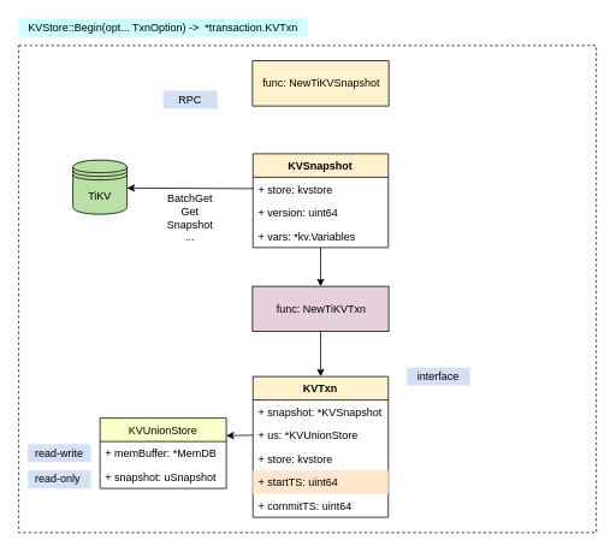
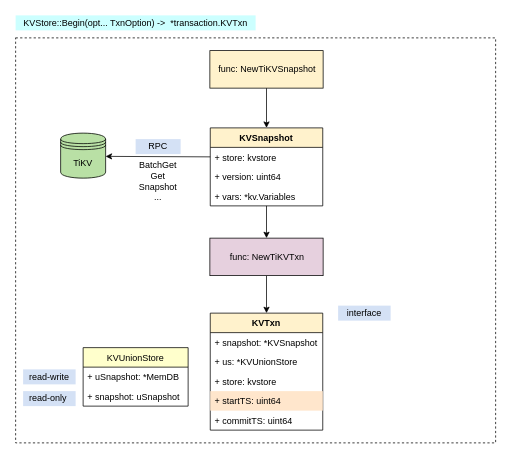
  <mxCell id="0" />
  <mxCell id="1" parent="0" />
+ <mxCell id="2" style="edgeStyle=orthogonalEdgeStyle;rounded=0;orthogonalLoop=1;jettySize=auto;html=1;exitX=0.5;exitY=1;exitDx=0;exitDy=0;entryX=0.5;entryY=0;entryDx=0;entryDy=0;" edge="1" parent="1" source="3" target="17"><mxGeometry relative="1" as="geometry"><mxPoint x="355" y="167" as="targetPoint" /></mxGeometry></mxCell>
  <mxCell id="3" value="&lt;span style=&quot;font-size: 12px;&quot;&gt;func: NewTiKVSnapshot&lt;/span&gt;" style="html=1;fillColor=#fff2cc;" diagramCategory="uml" diagramName="Interface" vertex="1" parent="1"><mxGeometry x="279" y="67" width="151" height="50" as="geometry" /></mxCell>
  <mxCell id="4" style="edgeStyle=orthogonalEdgeStyle;rounded=0;orthogonalLoop=1;jettySize=auto;html=1;exitX=0.5;exitY=1;exitDx=0;exitDy=0;" edge="1" parent="1"><mxGeometry relative="1" as="geometry"><mxPoint x="85" y="225" as="sourcePoint" /><mxPoint x="85" y="225" as="targetPoint" /></mxGeometry></mxCell>
  <mxCell id="5" value="" style="endArrow=classic;html=1;entryX=1;entryY=0.5;entryDx=0;entryDy=0;" diagramCategory="general" diagramName="DirectionalConnector" edge="1" parent="1" source="18"><mxGeometry width="50" height="50" relative="1" as="geometry"><mxPoint x="390" y="297" as="sourcePoint" /><mxPoint x="140" y="208" as="targetPoint" /></mxGeometry></mxCell>
  <mxCell id="6" value="BatchGet&lt;br /&gt;Get&lt;br /&gt;Snapshot&lt;br /&gt;..." style="text;html=1;strokeColor=none;fillColor=none;align=center;verticalAlign=middle;whiteSpace=wrap;rounded=0;" diagramCategory="general" diagramName="text" vertex="1" parent="1"><mxGeometry x="180" y="221" width="60" height="40" as="geometry" /></mxCell>
  <mxCell id="7" value="TiKV" style="shape=datastore;whiteSpace=wrap;html=1;fillColor=#B9E0A5;" diagramCategory="advanced" diagramName="DataStorage" vertex="1" parent="1"><mxGeometry x="80" y="177" width="60" height="60" as="geometry" /></mxCell>
  <mxCell id="8" style="edgeStyle=orthogonalEdgeStyle;rounded=0;orthogonalLoop=1;jettySize=auto;html=1;entryX=0.5;entryY=0;entryDx=0;entryDy=0;" edge="1" parent="1" source="9" target="11"><mxGeometry relative="1" as="geometry" /></mxCell>
  <mxCell id="9" value="&lt;span style=&quot;font-size: 12px;&quot;&gt;func: NewTiKVTxn&lt;/span&gt;" style="html=1;fillColor=#E6D0DE;" diagramCategory="uml" diagramName="Interface" vertex="1" parent="1"><mxGeometry x="279" y="317" width="151" height="50" as="geometry" /></mxCell>
  <mxCell id="10" style="edgeStyle=orthogonalEdgeStyle;rounded=0;orthogonalLoop=1;jettySize=auto;html=1;exitX=0.5;exitY=1;exitDx=0;exitDy=0;entryX=0.5;entryY=0;entryDx=0;entryDy=0;" edge="1" parent="1" source="17" target="9"><mxGeometry relative="1" as="geometry"><mxPoint x="348.42" y="349" as="targetPoint" /><mxPoint x="348.42" y="297" as="sourcePoint" /></mxGeometry></mxCell>
  <mxCell id="11" value="KVTxn" style="swimlane;fontStyle=1;align=center;verticalAlign=top;childLayout=stackLayout;horizontal=1;startSize=26;horizontalStack=0;resizeParent=1;resizeParentMax=0;resizeLast=0;collapsible=1;marginBottom=0;fillColor=#FFF2CC;" diagramCategory="uml" diagramName="Class" vertex="1" parent="1"><mxGeometry x="279.5" y="417" width="150" height="156" as="geometry" /></mxCell>
  <mxCell id="12" value="+ snapshot: *KVSnapshot" style="text;strokeColor=none;fillColor=none;align=left;verticalAlign=top;spacingLeft=4;spacingRight=4;overflow=hidden;rotatable=0;points=[[0,0.5],[1,0.5]];portConstraint=eastwest;" vertex="1" parent="11"><mxGeometry y="26" width="150" height="26" as="geometry" /></mxCell>
  <mxCell id="13" value="+ us: *KVUnionStore" style="text;strokeColor=none;fillColor=none;align=left;verticalAlign=top;spacingLeft=4;spacingRight=4;overflow=hidden;rotatable=0;points=[[0,0.5],[1,0.5]];portConstraint=eastwest;" vertex="1" parent="11"><mxGeometry y="52" width="150" height="26" as="geometry" /></mxCell>
  <mxCell id="14" value="+ store: kvstore" style="text;strokeColor=none;fillColor=none;align=left;verticalAlign=top;spacingLeft=4;spacingRight=4;overflow=hidden;rotatable=0;points=[[0,0.5],[1,0.5]];portConstraint=eastwest;" vertex="1" parent="11"><mxGeometry y="78" width="150" height="26" as="geometry" /></mxCell>
  <mxCell id="15" value="+ startTS: uint64" style="text;strokeColor=none;fillColor=#FFE6CC;align=left;verticalAlign=top;spacingLeft=4;spacingRight=4;overflow=hidden;rotatable=0;points=[[0,0.5],[1,0.5]];portConstraint=eastwest;" vertex="1" parent="11"><mxGeometry y="104" width="150" height="26" as="geometry" /></mxCell>
  <mxCell id="16" value="+ commitTS: uint64" style="text;strokeColor=none;fillColor=none;align=left;verticalAlign=top;spacingLeft=4;spacingRight=4;overflow=hidden;rotatable=0;points=[[0,0.5],[1,0.5]];portConstraint=eastwest;" vertex="1" parent="11"><mxGeometry y="130" width="150" height="26" as="geometry" /></mxCell>
  <mxCell id="17" value="KVSnapshot" style="swimlane;fontStyle=1;childLayout=stackLayout;horizontal=1;startSize=26;fillColor=#FFF2CC;horizontalStack=0;resizeParent=1;resizeParentMax=0;resizeLast=0;collapsible=1;marginBottom=0;" diagramCategory="uml" diagramName="Class2" vertex="1" parent="1"><mxGeometry x="279.5" y="170" width="150" height="104" as="geometry" /></mxCell>
  <mxCell id="18" value="+ store: kvstore" style="text;strokeColor=none;fillColor=none;align=left;verticalAlign=top;spacingLeft=4;spacingRight=4;overflow=hidden;rotatable=0;points=[[0,0.5],[1,0.5]];portConstraint=eastwest;" vertex="1" parent="17"><mxGeometry y="26" width="150" height="26" as="geometry" /></mxCell>
  <mxCell id="19" value="+ version: uint64" style="text;strokeColor=none;fillColor=none;align=left;verticalAlign=top;spacingLeft=4;spacingRight=4;overflow=hidden;rotatable=0;points=[[0,0.5],[1,0.5]];portConstraint=eastwest;" vertex="1" parent="17"><mxGeometry y="52" width="150" height="26" as="geometry" /></mxCell>
  <mxCell id="20" value="+ vars: *kv.Variables" style="text;strokeColor=none;fillColor=none;align=left;verticalAlign=top;spacingLeft=4;spacingRight=4;overflow=hidden;rotatable=0;points=[[0,0.5],[1,0.5]];portConstraint=eastwest;" vertex="1" parent="17"><mxGeometry y="78" width="150" height="26" as="geometry" /></mxCell>
  <mxCell id="21" value="read-only " style="text;html=1;strokeColor=none;fillColor=#D4E1F5;align=center;verticalAlign=middle;whiteSpace=wrap;rounded=0;" diagramCategory="general" diagramName="text" vertex="1" parent="1"><mxGeometry x="30" y="521" width="70" height="20" as="geometry" /></mxCell>
  <mxCell id="22" value="read-write" style="text;html=1;strokeColor=none;fillColor=#D4E1F5;align=center;verticalAlign=middle;whiteSpace=wrap;rounded=0;" diagramCategory="general" diagramName="text" vertex="1" parent="1"><mxGeometry x="30" y="492" width="70" height="20" as="geometry" /></mxCell>
- <mxCell id="23" value="RPC" style="text;html=1;strokeColor=none;fillColor=#D4E1F5;align=center;verticalAlign=middle;whiteSpace=wrap;rounded=0;" diagramCategory="general" diagramName="text" vertex="1" parent="1"><mxGeometry x="180" y="100" width="60" height="20" as="geometry" /></mxCell>
+ <mxCell id="23" value="RPC" style="text;html=1;strokeColor=none;fillColor=#D4E1F5;align=center;verticalAlign=middle;whiteSpace=wrap;rounded=0;" diagramCategory="general" diagramName="text" vertex="1" parent="1"><mxGeometry x="180" y="185" width="60" height="20" as="geometry" /></mxCell>
  <mxCell id="24" value="KVStore::Begin(opt... TxnOption) -&amp;gt;  *transaction.KVTxn" style="text;html=1;strokeColor=none;fillColor=#CCFFFF;align=center;verticalAlign=middle;whiteSpace=wrap;rounded=0;" diagramCategory="general" diagramName="text" vertex="1" parent="1"><mxGeometry x="20" y="20" width="320" height="20" as="geometry" /></mxCell>
  <mxCell id="25" value="KVUnionStore" style="swimlane;fontStyle=0;childLayout=stackLayout;horizontal=1;startSize=26;fillColor=#FFFFCC;horizontalStack=0;resizeParent=1;resizeParentMax=0;resizeLast=0;collapsible=1;marginBottom=0;" diagramCategory="uml" diagramName="Class2" vertex="1" parent="1"><mxGeometry x="110" y="463" width="140" height="78" as="geometry" /></mxCell>
- <mxCell id="26" value="+ memBuffer: *MemDB" style="text;strokeColor=none;fillColor=none;align=left;verticalAlign=top;spacingLeft=4;spacingRight=4;overflow=hidden;rotatable=0;points=[[0,0.5],[1,0.5]];portConstraint=eastwest;" vertex="1" parent="25"><mxGeometry y="26" width="140" height="26" as="geometry" /></mxCell>
+ <mxCell id="26" value="+ uSnapshot: *MemDB" style="text;strokeColor=none;fillColor=none;align=left;verticalAlign=top;spacingLeft=4;spacingRight=4;overflow=hidden;rotatable=0;points=[[0,0.5],[1,0.5]];portConstraint=eastwest;" vertex="1" parent="25"><mxGeometry y="26" width="140" height="26" as="geometry" /></mxCell>
  <mxCell id="27" value="+ snapshot: uSnapshot" style="text;strokeColor=none;fillColor=none;align=left;verticalAlign=top;spacingLeft=4;spacingRight=4;overflow=hidden;rotatable=0;points=[[0,0.5],[1,0.5]];portConstraint=eastwest;" vertex="1" parent="25"><mxGeometry y="52" width="140" height="26" as="geometry" /></mxCell>
- <mxCell id="28" value="" style="endArrow=classic;html=1;entryX=1;entryY=0.25;entryDx=0;entryDy=0;exitX=0;exitY=0.5;exitDx=0;exitDy=0;" diagramCategory="general" diagramName="DirectionalConnector" edge="1" parent="1" source="13" target="25"><mxGeometry width="50" height="50" relative="1" as="geometry"><mxPoint x="380" y="407" as="sourcePoint" /><mxPoint x="430" y="357" as="targetPoint" /></mxGeometry></mxCell>
  <mxCell id="29" value="interface" style="text;html=1;strokeColor=none;fillColor=#D4E1F5;align=center;verticalAlign=middle;whiteSpace=wrap;rounded=0;" diagramCategory="general" diagramName="text" vertex="1" parent="1"><mxGeometry x="450" y="407" width="70" height="20" as="geometry" /></mxCell>
  <mxCell id="30" value="" style="rounded=0;whiteSpace=wrap;html=1;fillColor=none;dashed=1;" diagramCategory="general" diagramName="Rectangle" vertex="1" parent="1"><mxGeometry x="20" y="50" width="640" height="540" as="geometry" /></mxCell>
